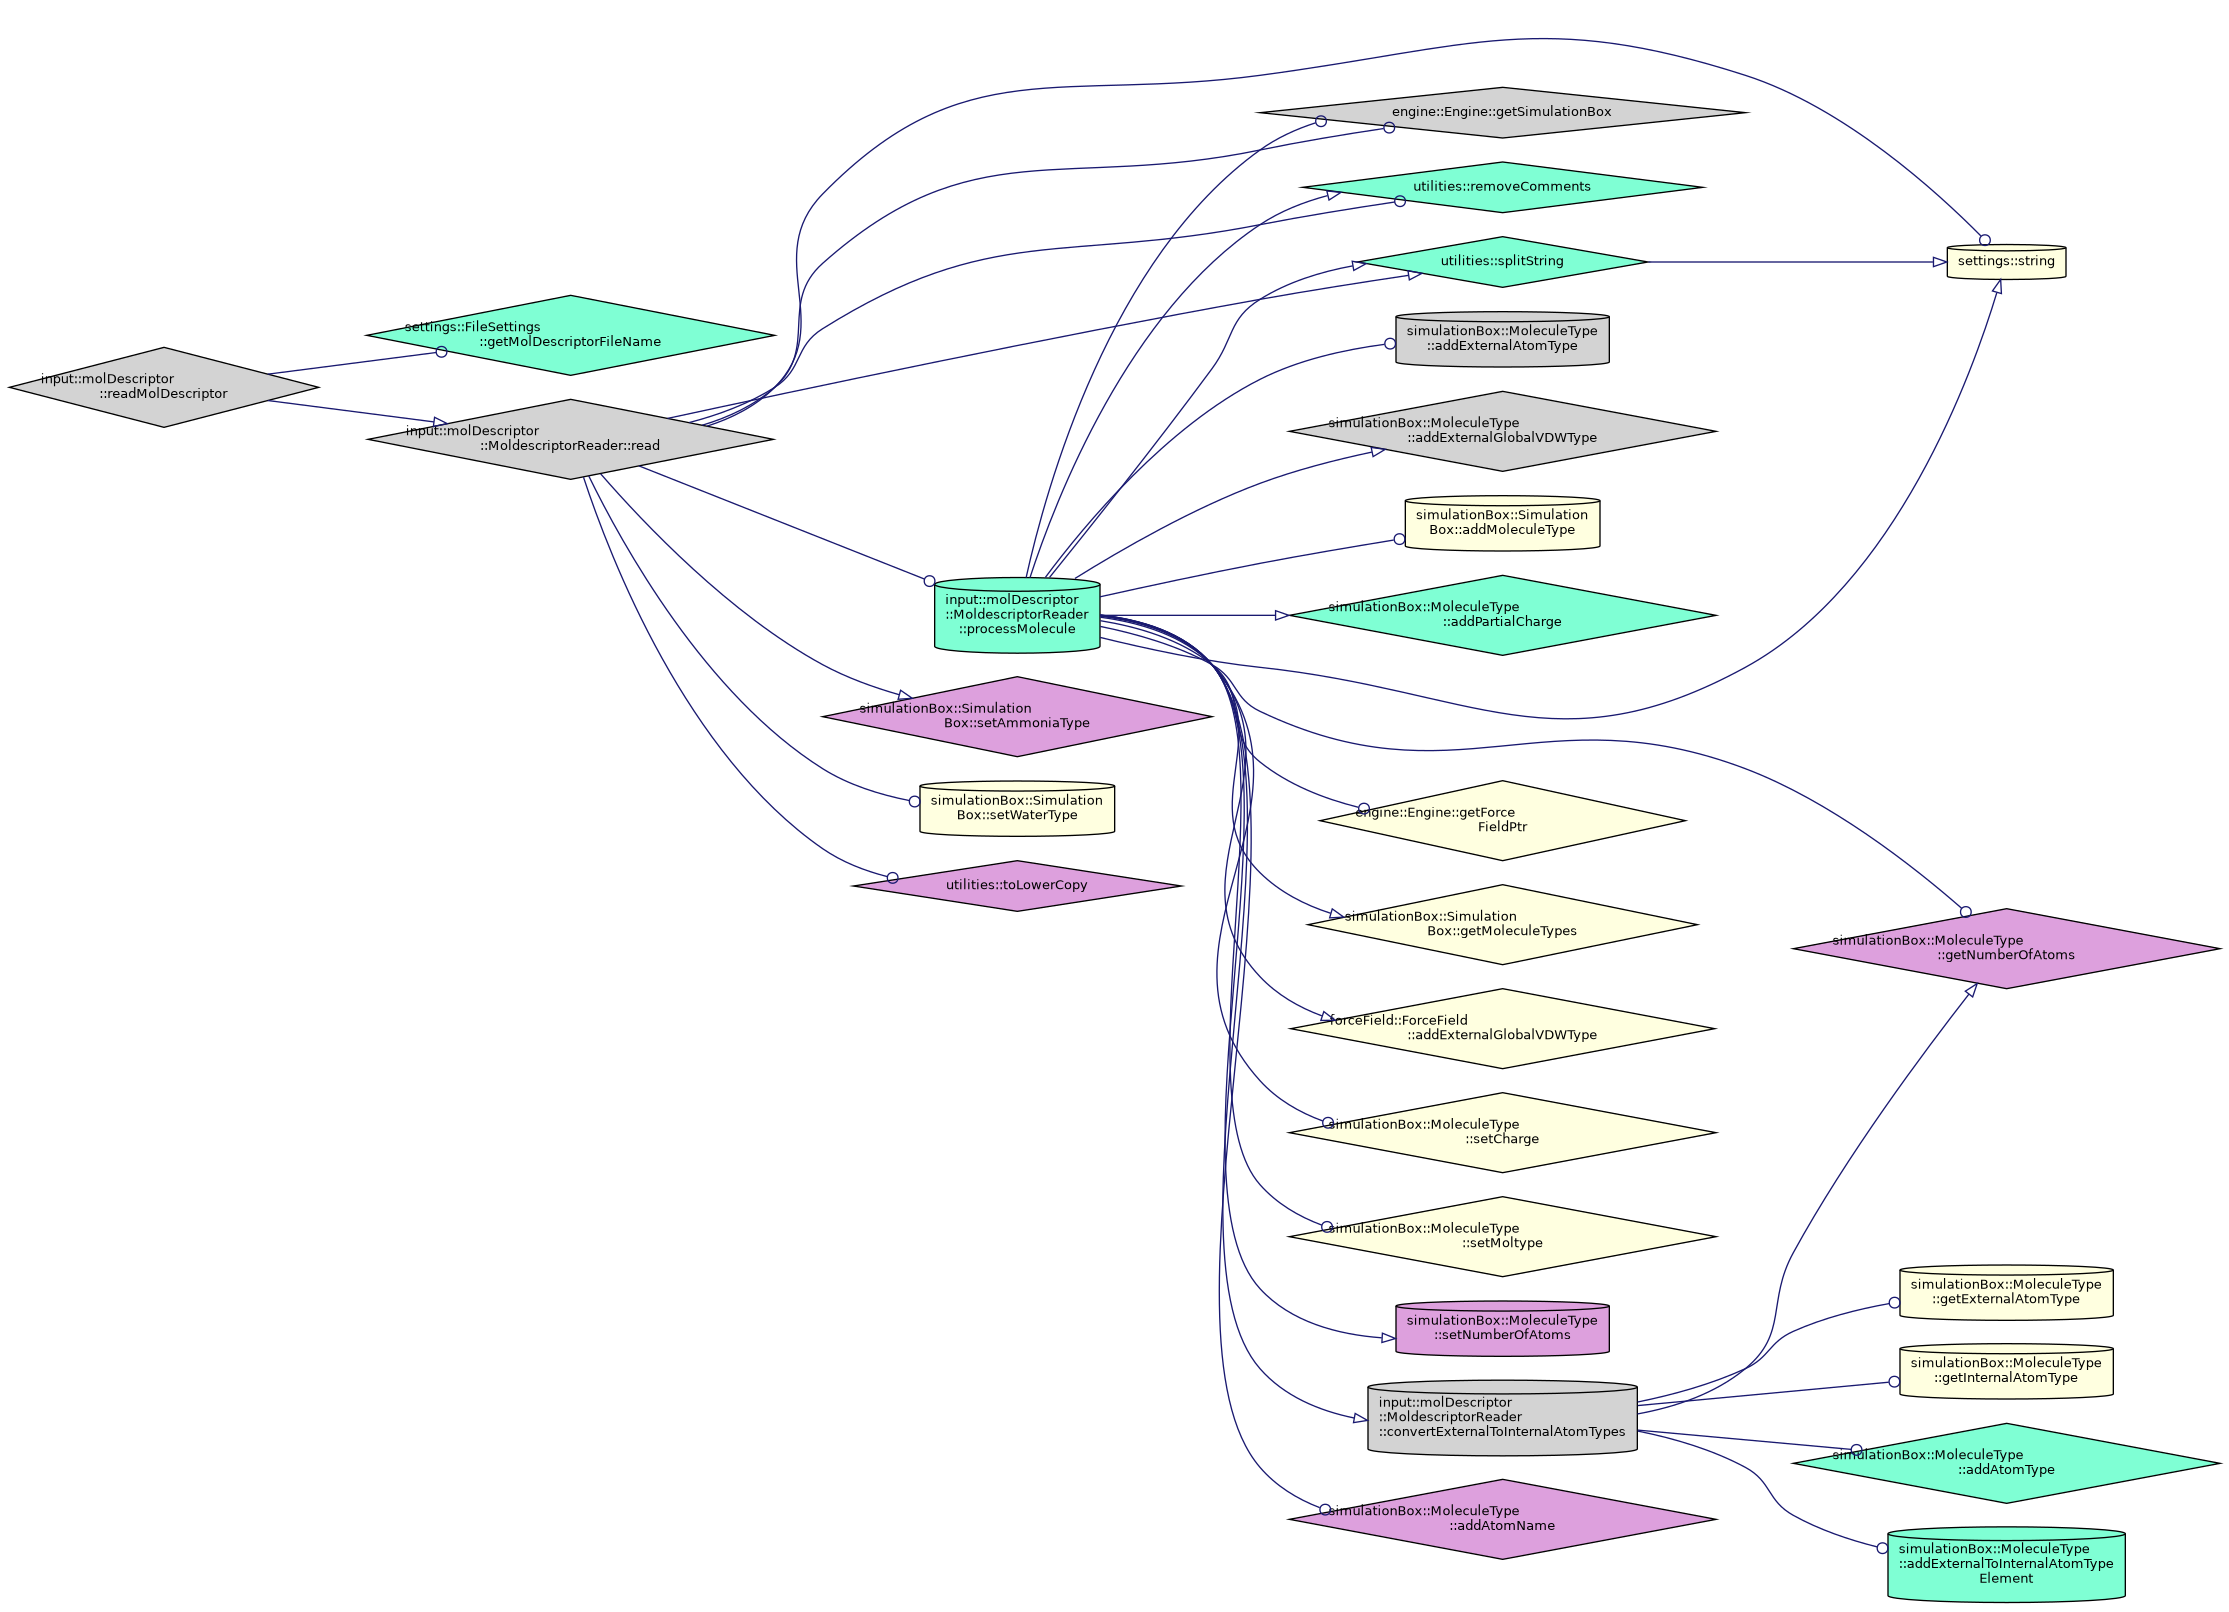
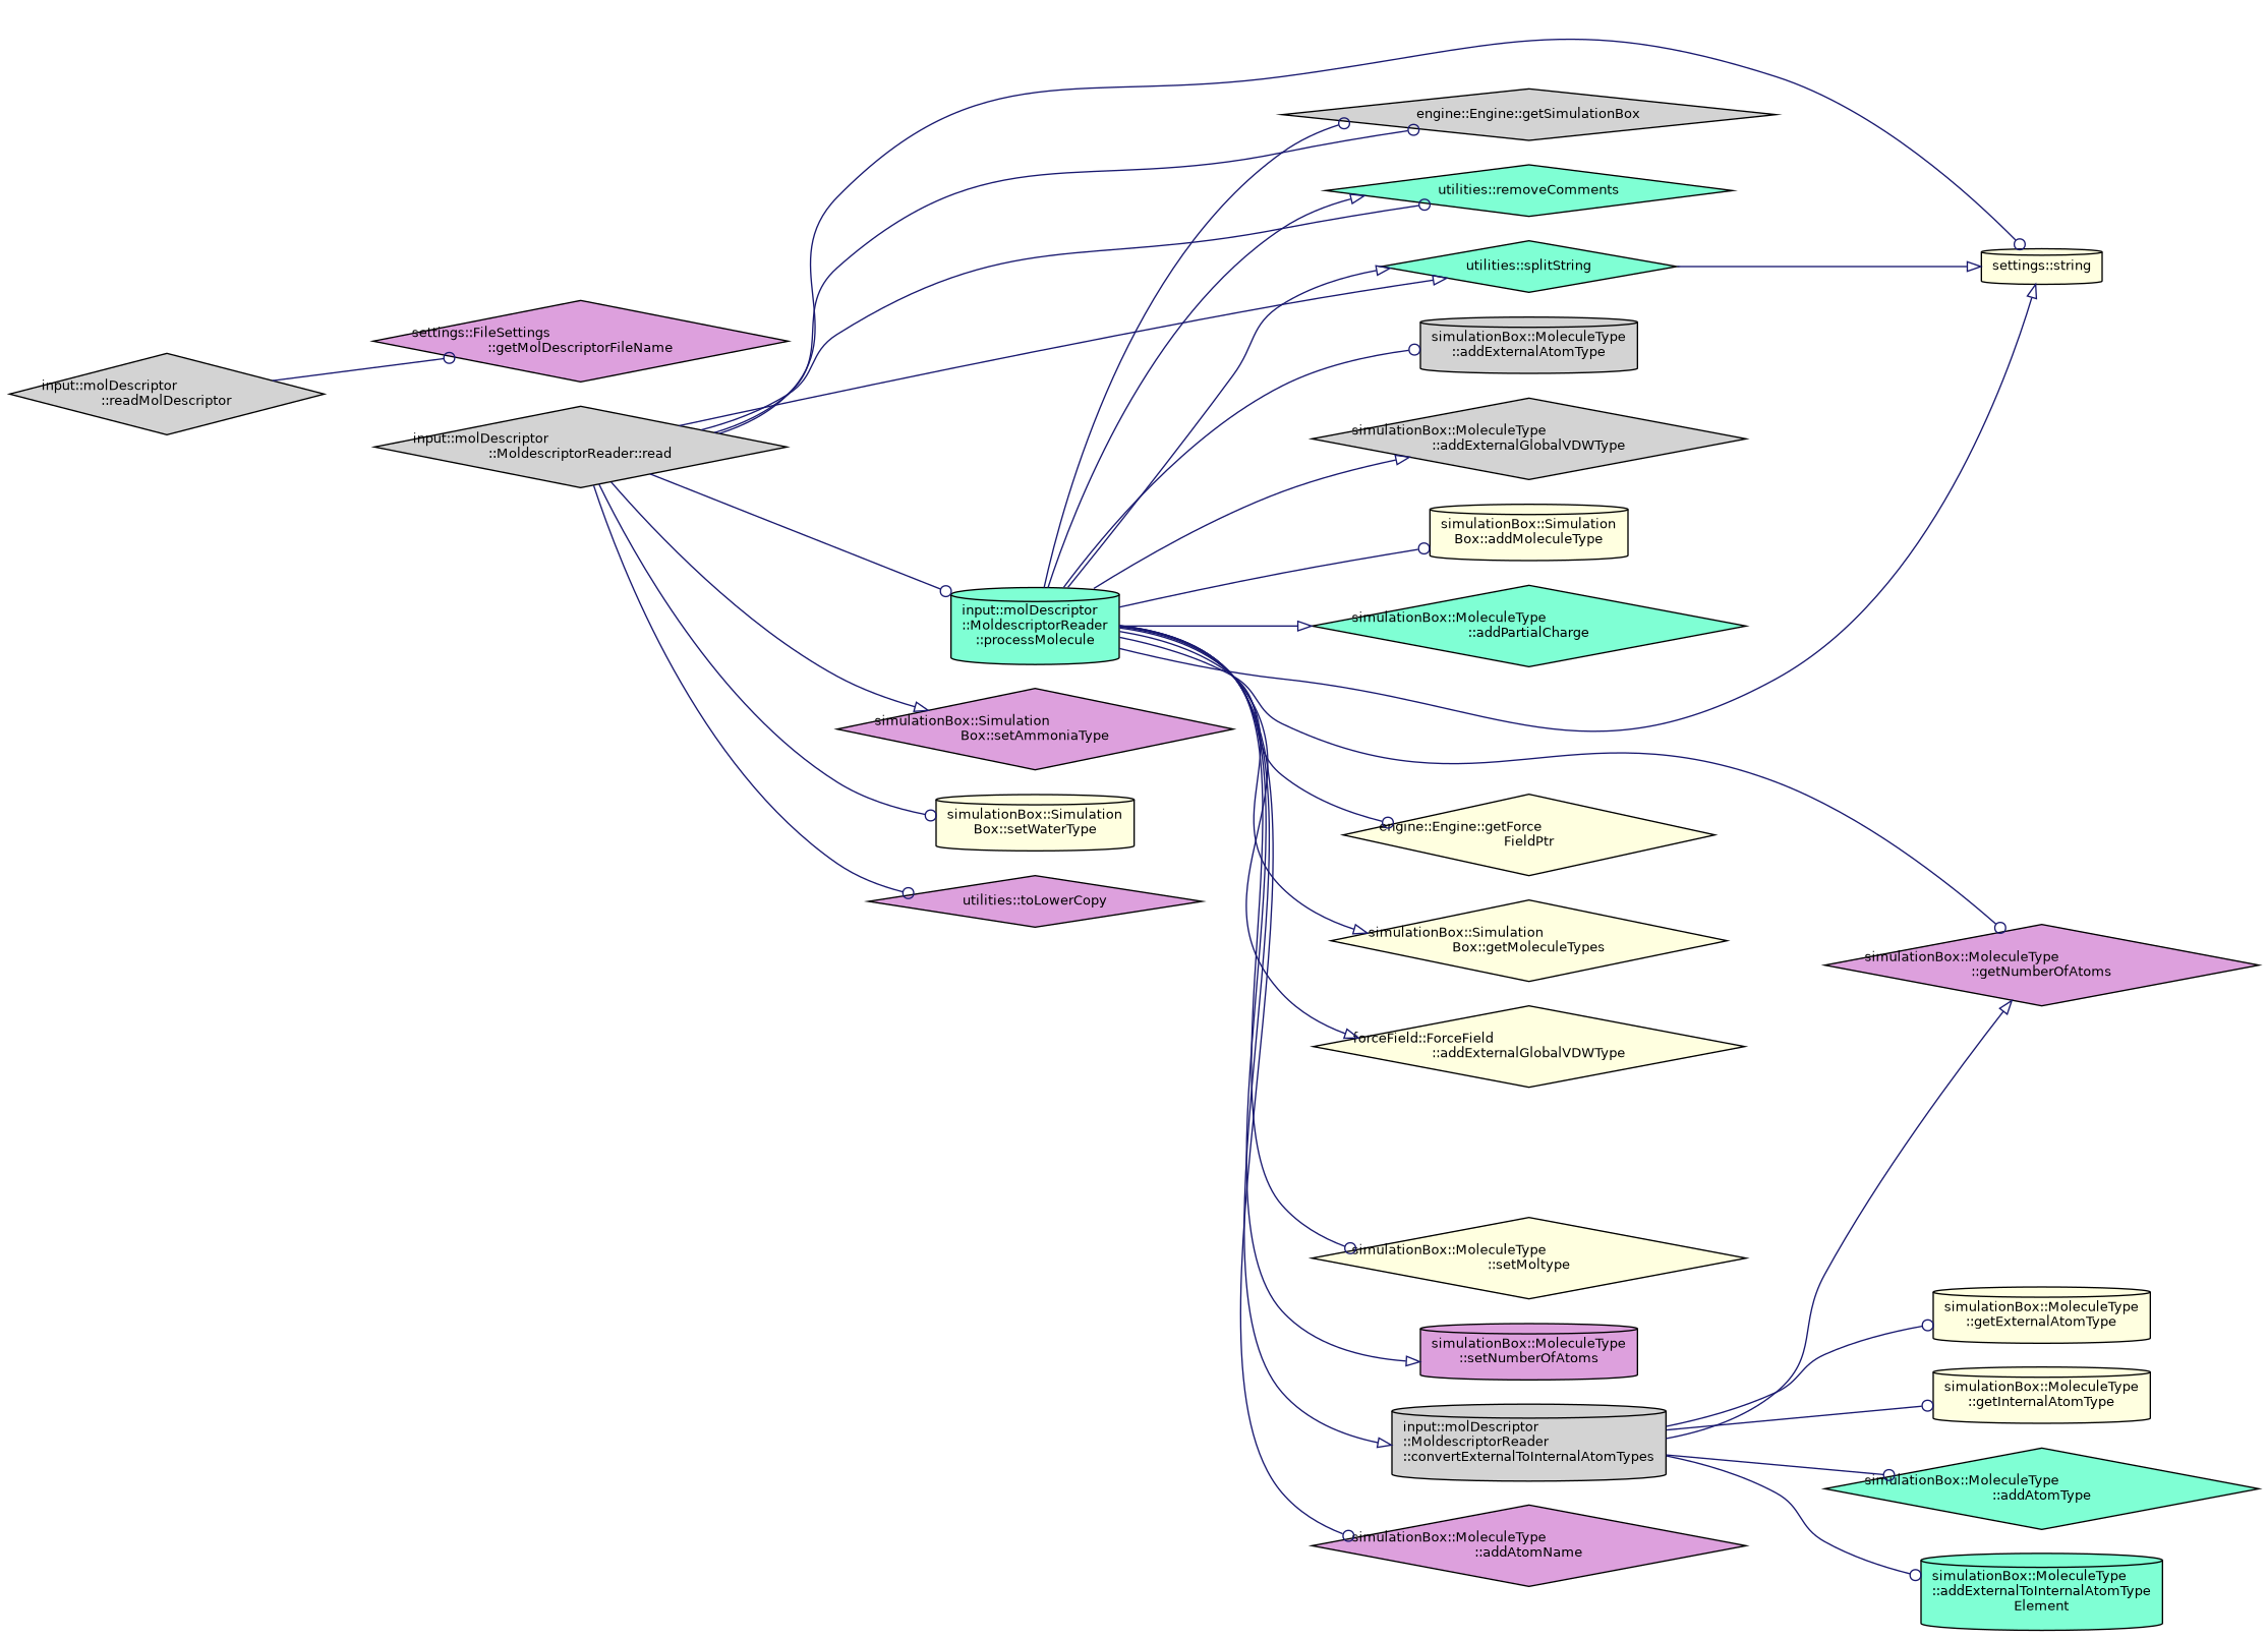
  digraph {
    rankdir=LR
    node [color=black fillcolor=lightyellow fontname=Helvetica fontsize=10 shape=diamond style=filled]
    edge [arrowhead=odot color=midnightblue fontname=Helvetica fontsize=10 labelfontname=Helvetica labelfontsize=10 style=solid]
    n1 [fillcolor=lightgrey fontcolor=black height=0.2 label="input::molDescriptor\l::readMolDescriptor" width=0.4]
-   n2 [fillcolor=aquamarine height=0.2 label="settings::FileSettings\l::getMolDescriptorFileName" width=0.4]
+   n2 [fillcolor=plum height=0.2 label="settings::FileSettings\l::getMolDescriptorFileName" width=0.4]
    n3 [fillcolor=lightgrey height=0.2 label="input::molDescriptor\l::MoldescriptorReader::read" width=0.4]
    n4 [fillcolor=lightgrey height=0.2 label="engine::Engine::getSimulationBox" width=0.4]
    n5 [fillcolor=aquamarine height=0.2 label="input::molDescriptor\l::MoldescriptorReader\l::processMolecule" shape=cylinder width=0.4]
    n6 [fillcolor=aquamarine height=0.2 label="utilities::removeComments" width=0.4]
    n7 [fillcolor=aquamarine height=0.2 label="utilities::splitString" width=0.4]
    n8 [height=0.2 label="settings::string" shape=cylinder width=0.4]
    n9 [fillcolor=plum height=0.2 label="simulationBox::Simulation\lBox::setAmmoniaType" width=0.4]
    n10 [height=0.2 label="simulationBox::Simulation\lBox::setWaterType" shape=cylinder width=0.4]
    n11 [fillcolor=plum height=0.2 label="utilities::toLowerCopy" width=0.4]
    n12 [fillcolor=plum height=0.2 label="simulationBox::MoleculeType\l::addAtomName" width=0.4]
    n13 [fillcolor=lightgrey height=0.2 label="simulationBox::MoleculeType\l::addExternalAtomType" shape=cylinder width=0.4]
    n14 [fillcolor=lightgrey height=0.2 label="simulationBox::MoleculeType\l::addExternalGlobalVDWType" width=0.4]
    n15 [height=0.2 label="simulationBox::Simulation\lBox::addMoleculeType" shape=cylinder width=0.4]
    n16 [fillcolor=aquamarine height=0.2 label="simulationBox::MoleculeType\l::addPartialCharge" width=0.4]
    n17 [fillcolor=lightgrey height=0.2 label="input::molDescriptor\l::MoldescriptorReader\l::convertExternalToInternalAtomTypes" shape=cylinder width=0.4]
    n18 [fillcolor=plum height=0.2 label="simulationBox::MoleculeType\l::getNumberOfAtoms" width=0.4]
    n19 [height=0.2 label="engine::Engine::getForce\lFieldPtr" width=0.4]
    n20 [height=0.2 label="simulationBox::Simulation\lBox::getMoleculeTypes" width=0.4]
    n21 [height=0.2 label="forceField::ForceField\l::addExternalGlobalVDWType" width=0.4]
-   n22 [height=0.2 label="simulationBox::MoleculeType\l::setCharge" width=0.4]
    n23 [height=0.2 label="simulationBox::MoleculeType\l::setMoltype" width=0.4]
    n24 [fillcolor=plum height=0.2 label="simulationBox::MoleculeType\l::setNumberOfAtoms" shape=cylinder width=0.4]
    n25 [fillcolor=aquamarine height=0.2 label="simulationBox::MoleculeType\l::addAtomType" width=0.4]
    n26 [fillcolor=aquamarine height=0.2 label="simulationBox::MoleculeType\l::addExternalToInternalAtomType\lElement" shape=cylinder width=0.4]
    n27 [height=0.2 label="simulationBox::MoleculeType\l::getExternalAtomType" shape=cylinder width=0.4]
    n28 [height=0.2 label="simulationBox::MoleculeType\l::getInternalAtomType" shape=cylinder width=0.4]
    n1 -> n2
-   n1 -> n3 [arrowhead=onormal]
    n3 -> n4
    n3 -> n5
    n3 -> n6
    n3 -> n7 [arrowhead=onormal]
    n3 -> n8
    n3 -> n9 [arrowhead=onormal]
    n3 -> n10
    n3 -> n11
    n5 -> n4
    n5 -> n6 [arrowhead=onormal]
    n5 -> n7 [arrowhead=onormal]
    n5 -> n8 [arrowhead=onormal]
    n5 -> n12
    n5 -> n13
    n5 -> n14 [arrowhead=onormal]
    n5 -> n15
    n5 -> n16 [arrowhead=onormal]
    n5 -> n17 [arrowhead=onormal]
    n5 -> n18
    n5 -> n19
    n5 -> n20 [arrowhead=onormal]
    n5 -> n21 [arrowhead=onormal]
-   n5 -> n22
    n5 -> n23
    n5 -> n24 [arrowhead=onormal]
    n7 -> n8 [arrowhead=onormal]
    n17 -> n18 [arrowhead=onormal]
    n17 -> n25
    n17 -> n26
    n17 -> n27
    n17 -> n28
  }
